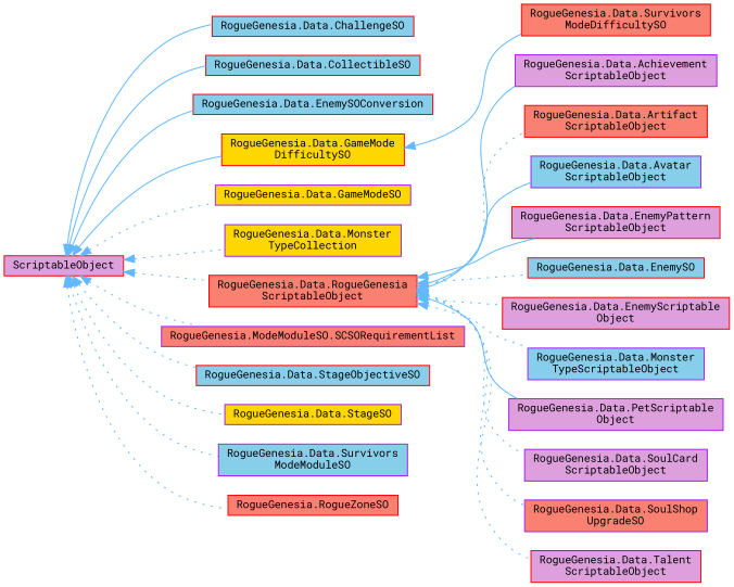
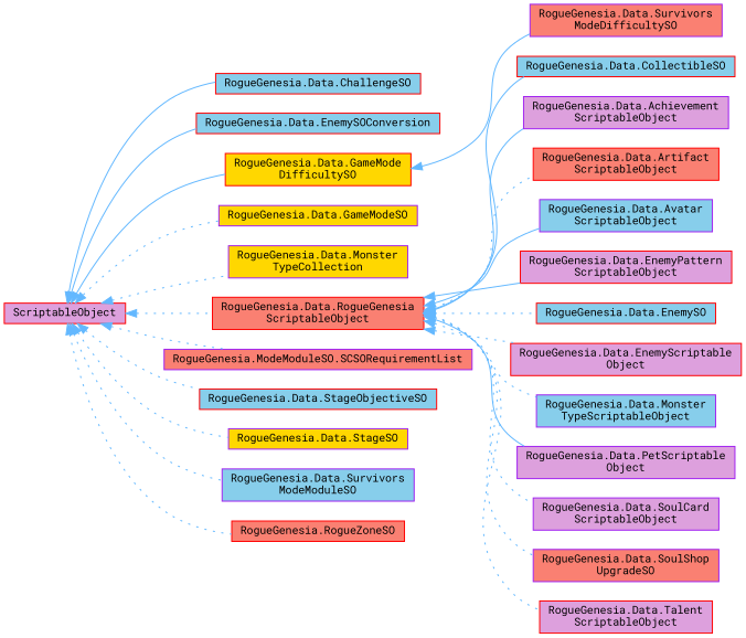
  digraph {
    fontname="Roboto Mono"
    rankdir=LR
    node [color=red fillcolor=skyblue fontname="Roboto Mono" fontsize=10 shape=box style=filled]
    edge [color=steelblue1 dir=back fontname="Roboto Mono" fontsize=10 labelfontname=Helvetica labelfontsize=10 style=dotted]
    n1 [fillcolor=plum height=0.2 label=ScriptableObject width=0.4]
    n2 [height=0.2 label="RogueGenesia.Data.ChallengeSO" width=0.4]
    n3 [height=0.2 label="RogueGenesia.Data.CollectibleSO" width=0.4]
    n4 [height=0.2 label="RogueGenesia.Data.EnemySOConversion" width=0.4]
    n5 [fillcolor=gold height=0.2 label="RogueGenesia.Data.GameMode\lDifficultySO" width=0.4]
    n6 [color=purple fillcolor=gold height=0.2 label="RogueGenesia.Data.GameModeSO" width=0.4]
    n7 [color=purple fillcolor=gold height=0.2 label="RogueGenesia.Data.Monster\lTypeCollection" width=0.4]
    n8 [fillcolor=salmon height=0.2 label="RogueGenesia.Data.RogueGenesia\lScriptableObject" width=0.4]
    n9 [color=purple fillcolor=salmon height=0.2 label="RogueGenesia.ModeModuleSO.SCSORequirementList" width=0.4]
    n10 [height=0.2 label="RogueGenesia.Data.StageObjectiveSO" width=0.4]
    n11 [color=purple fillcolor=gold height=0.2 label="RogueGenesia.Data.StageSO" width=0.4]
    n12 [color=purple height=0.2 label="RogueGenesia.Data.Survivors\lModeModuleSO" width=0.4]
    n13 [fillcolor=salmon height=0.2 label="RogueGenesia.RogueZoneSO" width=0.4]
-   n14 [fillcolor=salmon height=0.2 label="RogueGenesia.Data.Survivors\lModeDifficultySO" width=0.4]
+   n14 [color=purple fillcolor=salmon height=0.2 label="RogueGenesia.Data.Survivors\lModeDifficultySO" width=0.4]
    n15 [color=purple fillcolor=plum height=0.2 label="RogueGenesia.Data.Achievement\lScriptableObject" width=0.4]
    n16 [fillcolor=salmon height=0.2 label="RogueGenesia.Data.Artifact\lScriptableObject" width=0.4]
    n17 [color=purple height=0.2 label="RogueGenesia.Data.Avatar\lScriptableObject" width=0.4]
    n18 [fillcolor=plum height=0.2 label="RogueGenesia.Data.EnemyPattern\lScriptableObject" width=0.4]
    n19 [height=0.2 label="RogueGenesia.Data.EnemySO" width=0.4]
    n20 [fillcolor=plum height=0.2 label="RogueGenesia.Data.EnemyScriptable\lObject" width=0.4]
    n21 [color=purple height=0.2 label="RogueGenesia.Data.Monster\lTypeScriptableObject" width=0.4]
    n22 [color=purple fillcolor=plum height=0.2 label="RogueGenesia.Data.PetScriptable\lObject" width=0.4]
    n23 [color=purple fillcolor=plum height=0.2 label="RogueGenesia.Data.SoulCard\lScriptableObject" width=0.4]
    n24 [color=purple fillcolor=salmon height=0.2 label="RogueGenesia.Data.SoulShop\lUpgradeSO" width=0.4]
    n25 [fillcolor=plum height=0.2 label="RogueGenesia.Data.Talent\lScriptableObject" width=0.4]
    n1 -> n2 [style=solid]
-   n1 -> n3 [style=solid]
+   n8 -> n3 [style=solid]
    n1 -> n4 [style=solid]
    n1 -> n5 [style=solid]
    n1 -> n6
    n1 -> n7
    n1 -> n8
    n1 -> n9
    n1 -> n10
    n1 -> n11
    n1 -> n12
    n1 -> n13
    n5 -> n14 [style=solid]
    n8 -> n15 [style=solid]
    n8 -> n16
    n8 -> n17 [style=solid]
    n8 -> n18 [style=solid]
    n8 -> n19
    n8 -> n20
    n8 -> n21
    n8 -> n22 [style=solid]
    n8 -> n23
    n8 -> n24
    n8 -> n25
  }
